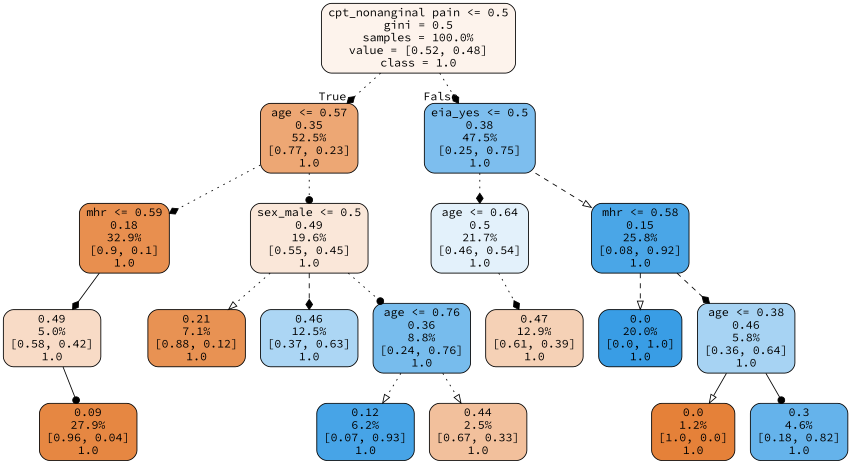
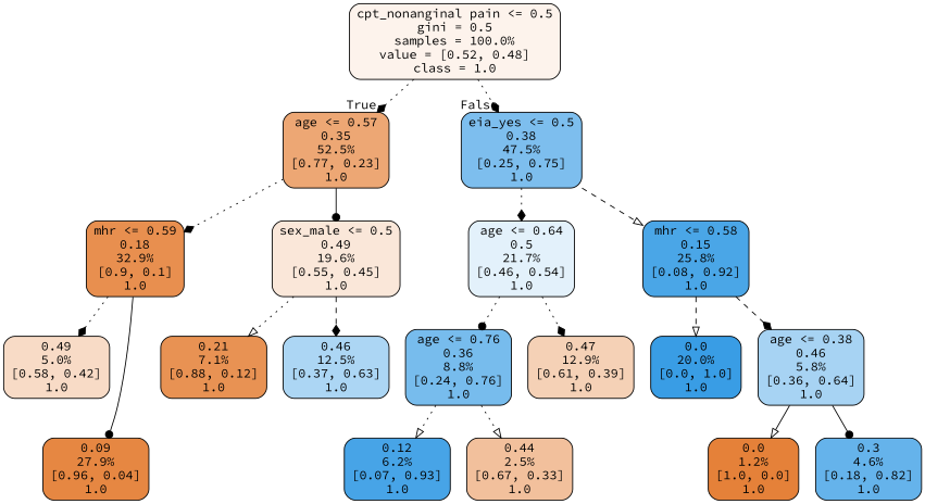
  digraph {
    fontname="Source Code Pro"
    node [color=black fontname="Source Code Pro" shape=box style="filled, rounded"]
    edge [arrowhead=diamond fontname="Source Code Pro" style=dotted]
    n1 [fillcolor="#fdf3ec" label="cpt_nonanginal pain <= 0.5\ngini = 0.5\nsamples = 100.0%\nvalue = [0.52, 0.48]\nclass = 1.0"]
    n2 [fillcolor="#eda774" label="age <= 0.57\n0.35\n52.5%\n[0.77, 0.23]\n1.0"]
    n3 [fillcolor="#7dbeee" label="eia_yes <= 0.5\n0.38\n47.5%\n[0.25, 0.75]\n1.0"]
    n4 [fillcolor="#e88f4f" label="mhr <= 0.59\n0.18\n32.9%\n[0.9, 0.1]\n1.0"]
    n5 [fillcolor="#fae7d9" label="sex_male <= 0.5\n0.49\n19.6%\n[0.55, 0.45]\n1.0"]
    n6 [fillcolor="#e3f1fb" label="age <= 0.64\n0.5\n21.7%\n[0.46, 0.54]\n1.0"]
    n7 [fillcolor="#4aa6e7" label="mhr <= 0.58\n0.15\n25.8%\n[0.08, 0.92]\n1.0"]
    n8 [fillcolor="#f8dbc6" label="0.49\n5.0%\n[0.58, 0.42]\n1.0"]
    n9 [fillcolor="#e68742" label="0.09\n27.9%\n[0.96, 0.04]\n1.0"]
    n10 [fillcolor="#e89253" label="0.21\n7.1%\n[0.88, 0.12]\n1.0"]
    n11 [fillcolor="#acd6f4" label="0.46\n12.5%\n[0.37, 0.63]\n1.0"]
    n12 [fillcolor="#f5d1b6" label="0.47\n12.9%\n[0.61, 0.39]\n1.0"]
    n13 [fillcolor="#77bced" label="age <= 0.76\n0.36\n8.8%\n[0.24, 0.76]\n1.0"]
    n14 [fillcolor="#399de5" label="0.0\n20.0%\n[0.0, 1.0]\n1.0"]
    n15 [fillcolor="#a7d3f3" label="age <= 0.38\n0.46\n5.8%\n[0.36, 0.64]\n1.0"]
    n16 [fillcolor="#47a4e7" label="0.12\n6.2%\n[0.07, 0.93]\n1.0"]
    n17 [fillcolor="#f2c09c" label="0.44\n2.5%\n[0.67, 0.33]\n1.0"]
    n18 [fillcolor="#e58139" label="0.0\n1.2%\n[1.0, 0.0]\n1.0"]
    n19 [fillcolor="#65b3eb" label="0.3\n4.6%\n[0.18, 0.82]\n1.0"]
    n1 -> n2 [headlabel=True labelangle=45 labeldistance=2.5]
    n1 -> n3 [headlabel=False labelangle=-45 labeldistance=2.5]
    n2 -> n4
-   n2 -> n5 [arrowhead=dot]
+   n2 -> n5 [arrowhead=dot style=solid]
    n3 -> n6
    n3 -> n7 [arrowhead=onormal style=dashed]
-   n4 -> n8 [style=solid]
-   n8 -> n9 [arrowhead=dot style=solid]
+   n4 -> n8
+   n4 -> n9 [arrowhead=dot style=solid]
    n5 -> n10 [arrowhead=onormal]
    n5 -> n11 [style=dashed]
    n6 -> n12
-   n5 -> n13 [arrowhead=dot]
+   n6 -> n13 [arrowhead=dot]
    n7 -> n14 [arrowhead=onormal style=dashed]
    n7 -> n15 [style=dashed]
    n13 -> n16 [arrowhead=onormal]
    n13 -> n17 [arrowhead=onormal]
    n15 -> n18 [arrowhead=onormal style=solid]
    n15 -> n19 [arrowhead=dot style=solid]
  }
